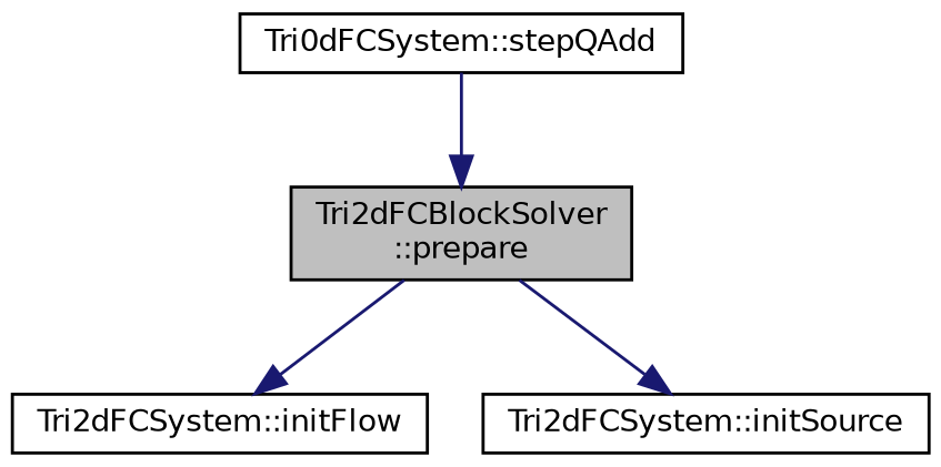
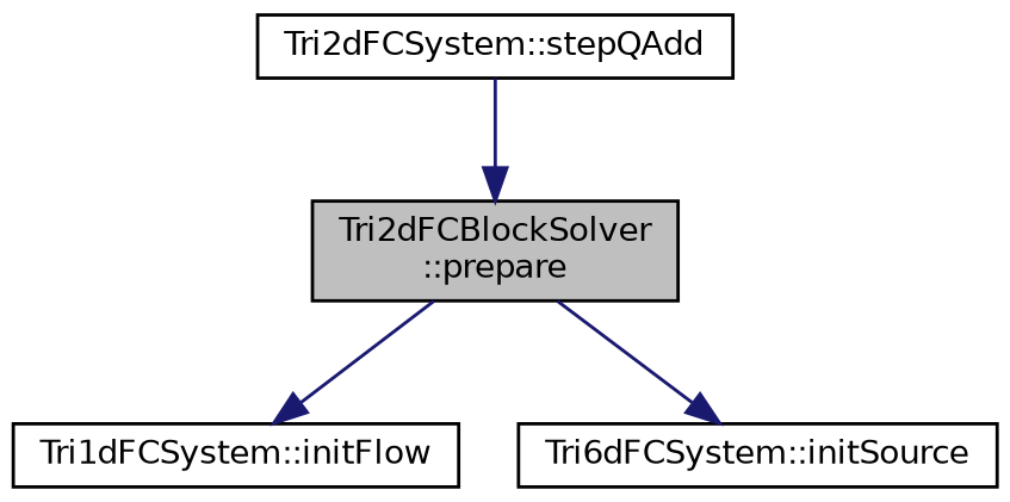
  digraph {
    rankdir=TB
    node [color=black fillcolor=white fontname=Helvetica fontsize=10 shape=record style=filled]
    edge [color=midnightblue fontname=Helvetica fontsize=10 labelfontname=Helvetica labelfontsize=10 style=solid]
    n1 [fillcolor=grey75 fontcolor=black height=0.2 label="Tri2dFCBlockSolver\l::prepare" width=0.4]
-   n2 [height=0.2 label="Tri2dFCSystem::initFlow" width=0.4]
-   n3 [height=0.2 label="Tri2dFCSystem::initSource" width=0.4]
-   n4 [height=0.2 label="Tri0dFCSystem::stepQAdd" width=0.4]
+   n2 [height=0.2 label="Tri1dFCSystem::initFlow" width=0.4]
+   n3 [height=0.2 label="Tri6dFCSystem::initSource" width=0.4]
+   n4 [height=0.2 label="Tri2dFCSystem::stepQAdd" width=0.4]
    n1 -> n2
    n1 -> n3
    n4 -> n1
  }
